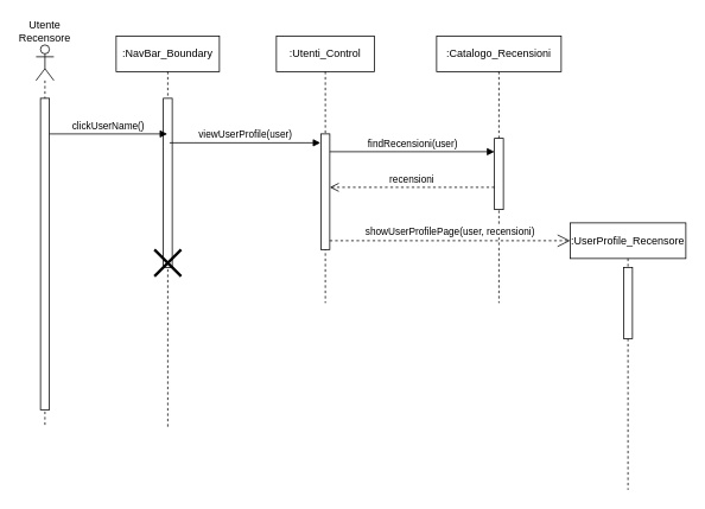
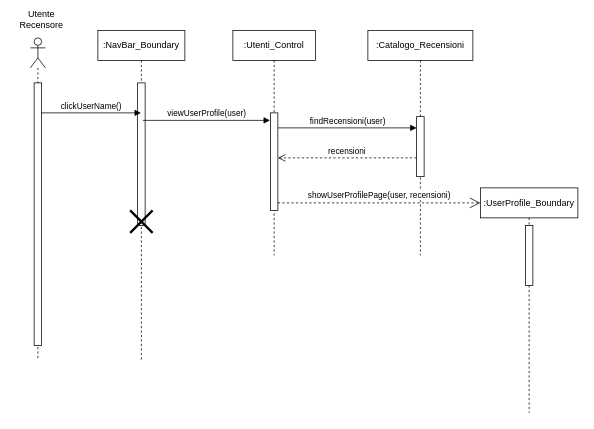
  <mxCell id="0" />
  <mxCell id="1" parent="0" />
  <mxCell id="2" value="" style="shape=umlLifeline;perimeter=lifelinePerimeter;whiteSpace=wrap;html=1;container=1;dropTarget=0;collapsible=0;recursiveResize=0;outlineConnect=0;portConstraint=eastwest;newEdgeStyle={&quot;curved&quot;:0,&quot;rounded&quot;:0};participant=umlActor;" vertex="1" parent="1"><mxGeometry x="40" y="50" width="20" height="430" as="geometry" /></mxCell>
  <mxCell id="3" value="" style="html=1;points=[[0,0,0,0,5],[0,1,0,0,-5],[1,0,0,0,5],[1,1,0,0,-5]];perimeter=orthogonalPerimeter;outlineConnect=0;targetShapes=umlLifeline;portConstraint=eastwest;newEdgeStyle={&quot;curved&quot;:0,&quot;rounded&quot;:0};" vertex="1" parent="2"><mxGeometry x="5" y="60" width="10" height="350" as="geometry" /></mxCell>
  <mxCell id="4" value=":NavBar_Boundary" style="shape=umlLifeline;perimeter=lifelinePerimeter;whiteSpace=wrap;html=1;container=1;dropTarget=0;collapsible=0;recursiveResize=0;outlineConnect=0;portConstraint=eastwest;newEdgeStyle={&quot;curved&quot;:0,&quot;rounded&quot;:0};" vertex="1" parent="1"><mxGeometry x="130" y="40" width="116" height="440" as="geometry" /></mxCell>
  <mxCell id="5" value="" style="html=1;points=[[0,0,0,0,5],[0,1,0,0,-5],[1,0,0,0,5],[1,1,0,0,-5]];perimeter=orthogonalPerimeter;outlineConnect=0;targetShapes=umlLifeline;portConstraint=eastwest;newEdgeStyle={&quot;curved&quot;:0,&quot;rounded&quot;:0};" vertex="1" parent="4"><mxGeometry x="53" y="70" width="10" height="190" as="geometry" /></mxCell>
  <mxCell id="6" value="" style="shape=umlDestroy;whiteSpace=wrap;html=1;strokeWidth=3;targetShapes=umlLifeline;" vertex="1" parent="4"><mxGeometry x="43" y="240" width="30" height="30" as="geometry" /></mxCell>
  <mxCell id="7" value="clickUserName()" style="html=1;verticalAlign=bottom;endArrow=block;curved=0;rounded=0;" edge="1" parent="1"><mxGeometry width="80" relative="1" as="geometry"><mxPoint x="55" y="150" as="sourcePoint" /><mxPoint x="187.5" y="150" as="targetPoint" /></mxGeometry></mxCell>
  <mxCell id="8" value=":Utenti_Control" style="shape=umlLifeline;perimeter=lifelinePerimeter;whiteSpace=wrap;html=1;container=1;dropTarget=0;collapsible=0;recursiveResize=0;outlineConnect=0;portConstraint=eastwest;newEdgeStyle={&quot;curved&quot;:0,&quot;rounded&quot;:0};" vertex="1" parent="1"><mxGeometry x="310" y="40" width="110" height="300" as="geometry" /></mxCell>
  <mxCell id="9" value="" style="html=1;points=[[0,0,0,0,5],[0,1,0,0,-5],[1,0,0,0,5],[1,1,0,0,-5]];perimeter=orthogonalPerimeter;outlineConnect=0;targetShapes=umlLifeline;portConstraint=eastwest;newEdgeStyle={&quot;curved&quot;:0,&quot;rounded&quot;:0};" vertex="1" parent="8"><mxGeometry x="50" y="110" width="10" height="130" as="geometry" /></mxCell>
  <mxCell id="10" value="viewUserProfile(user)" style="html=1;verticalAlign=bottom;endArrow=block;curved=0;rounded=0;" edge="1" parent="1"><mxGeometry width="80" relative="1" as="geometry"><mxPoint x="190" y="160" as="sourcePoint" /><mxPoint x="359.5" y="160" as="targetPoint" /></mxGeometry></mxCell>
  <mxCell id="11" value=":Catalogo_Recensioni" style="shape=umlLifeline;perimeter=lifelinePerimeter;whiteSpace=wrap;html=1;container=1;dropTarget=0;collapsible=0;recursiveResize=0;outlineConnect=0;portConstraint=eastwest;newEdgeStyle={&quot;curved&quot;:0,&quot;rounded&quot;:0};" vertex="1" parent="1"><mxGeometry x="490" y="40" width="140" height="300" as="geometry" /></mxCell>
  <mxCell id="12" value="" style="html=1;points=[[0,0,0,0,5],[0,1,0,0,-5],[1,0,0,0,5],[1,1,0,0,-5]];perimeter=orthogonalPerimeter;outlineConnect=0;targetShapes=umlLifeline;portConstraint=eastwest;newEdgeStyle={&quot;curved&quot;:0,&quot;rounded&quot;:0};" vertex="1" parent="11"><mxGeometry x="65" y="115" width="10" height="80" as="geometry" /></mxCell>
  <mxCell id="13" value="findRecensioni(user)" style="html=1;verticalAlign=bottom;endArrow=block;curved=0;rounded=0;" edge="1" parent="1" target="12"><mxGeometry width="80" relative="1" as="geometry"><mxPoint x="370" y="170" as="sourcePoint" /><mxPoint x="440" y="170" as="targetPoint" /></mxGeometry></mxCell>
  <mxCell id="14" value="recensioni" style="html=1;verticalAlign=bottom;endArrow=open;dashed=1;endSize=8;curved=0;rounded=0;" edge="1" parent="1" source="12"><mxGeometry relative="1" as="geometry"><mxPoint x="535.5" y="210" as="sourcePoint" /><mxPoint x="370" y="210" as="targetPoint" /></mxGeometry></mxCell>
- <mxCell id="15" value=":UserProfile_Recensore" style="shape=umlLifeline;perimeter=lifelinePerimeter;whiteSpace=wrap;html=1;container=1;dropTarget=0;collapsible=0;recursiveResize=0;outlineConnect=0;portConstraint=eastwest;newEdgeStyle={&quot;curved&quot;:0,&quot;rounded&quot;:0};" vertex="1" parent="1"><mxGeometry x="640" y="250" width="130" height="300" as="geometry" /></mxCell>
+ <mxCell id="15" value=":UserProfile_Boundary" style="shape=umlLifeline;perimeter=lifelinePerimeter;whiteSpace=wrap;html=1;container=1;dropTarget=0;collapsible=0;recursiveResize=0;outlineConnect=0;portConstraint=eastwest;newEdgeStyle={&quot;curved&quot;:0,&quot;rounded&quot;:0};" vertex="1" parent="1"><mxGeometry x="640" y="250" width="130" height="300" as="geometry" /></mxCell>
  <mxCell id="16" value="" style="html=1;points=[[0,0,0,0,5],[0,1,0,0,-5],[1,0,0,0,5],[1,1,0,0,-5]];perimeter=orthogonalPerimeter;outlineConnect=0;targetShapes=umlLifeline;portConstraint=eastwest;newEdgeStyle={&quot;curved&quot;:0,&quot;rounded&quot;:0};" vertex="1" parent="15"><mxGeometry x="60" y="50" width="10" height="80" as="geometry" /></mxCell>
- <mxCell id="17" value="Utente Recensore" style="text;html=1;align=center;verticalAlign=middle;whiteSpace=wrap;rounded=0;" vertex="1" parent="1"><mxGeometry x="20" y="20" width="60" height="30" as="geometry" /></mxCell>
+ <mxCell id="17" value="Utente Recensore" style="text;html=1;align=center;verticalAlign=middle;whiteSpace=wrap;rounded=0;" vertex="1" parent="1"><mxGeometry x="25" y="10" width="60" height="30" as="geometry" /></mxCell>
  <mxCell id="18" value="showUserProfilePage(user, recensioni)" style="endArrow=open;endSize=12;dashed=1;html=1;rounded=0;" edge="1" parent="1" source="9"><mxGeometry y="10" width="160" relative="1" as="geometry"><mxPoint x="430" y="270" as="sourcePoint" /><mxPoint x="640" y="270" as="targetPoint" /><mxPoint as="offset" /></mxGeometry></mxCell>
